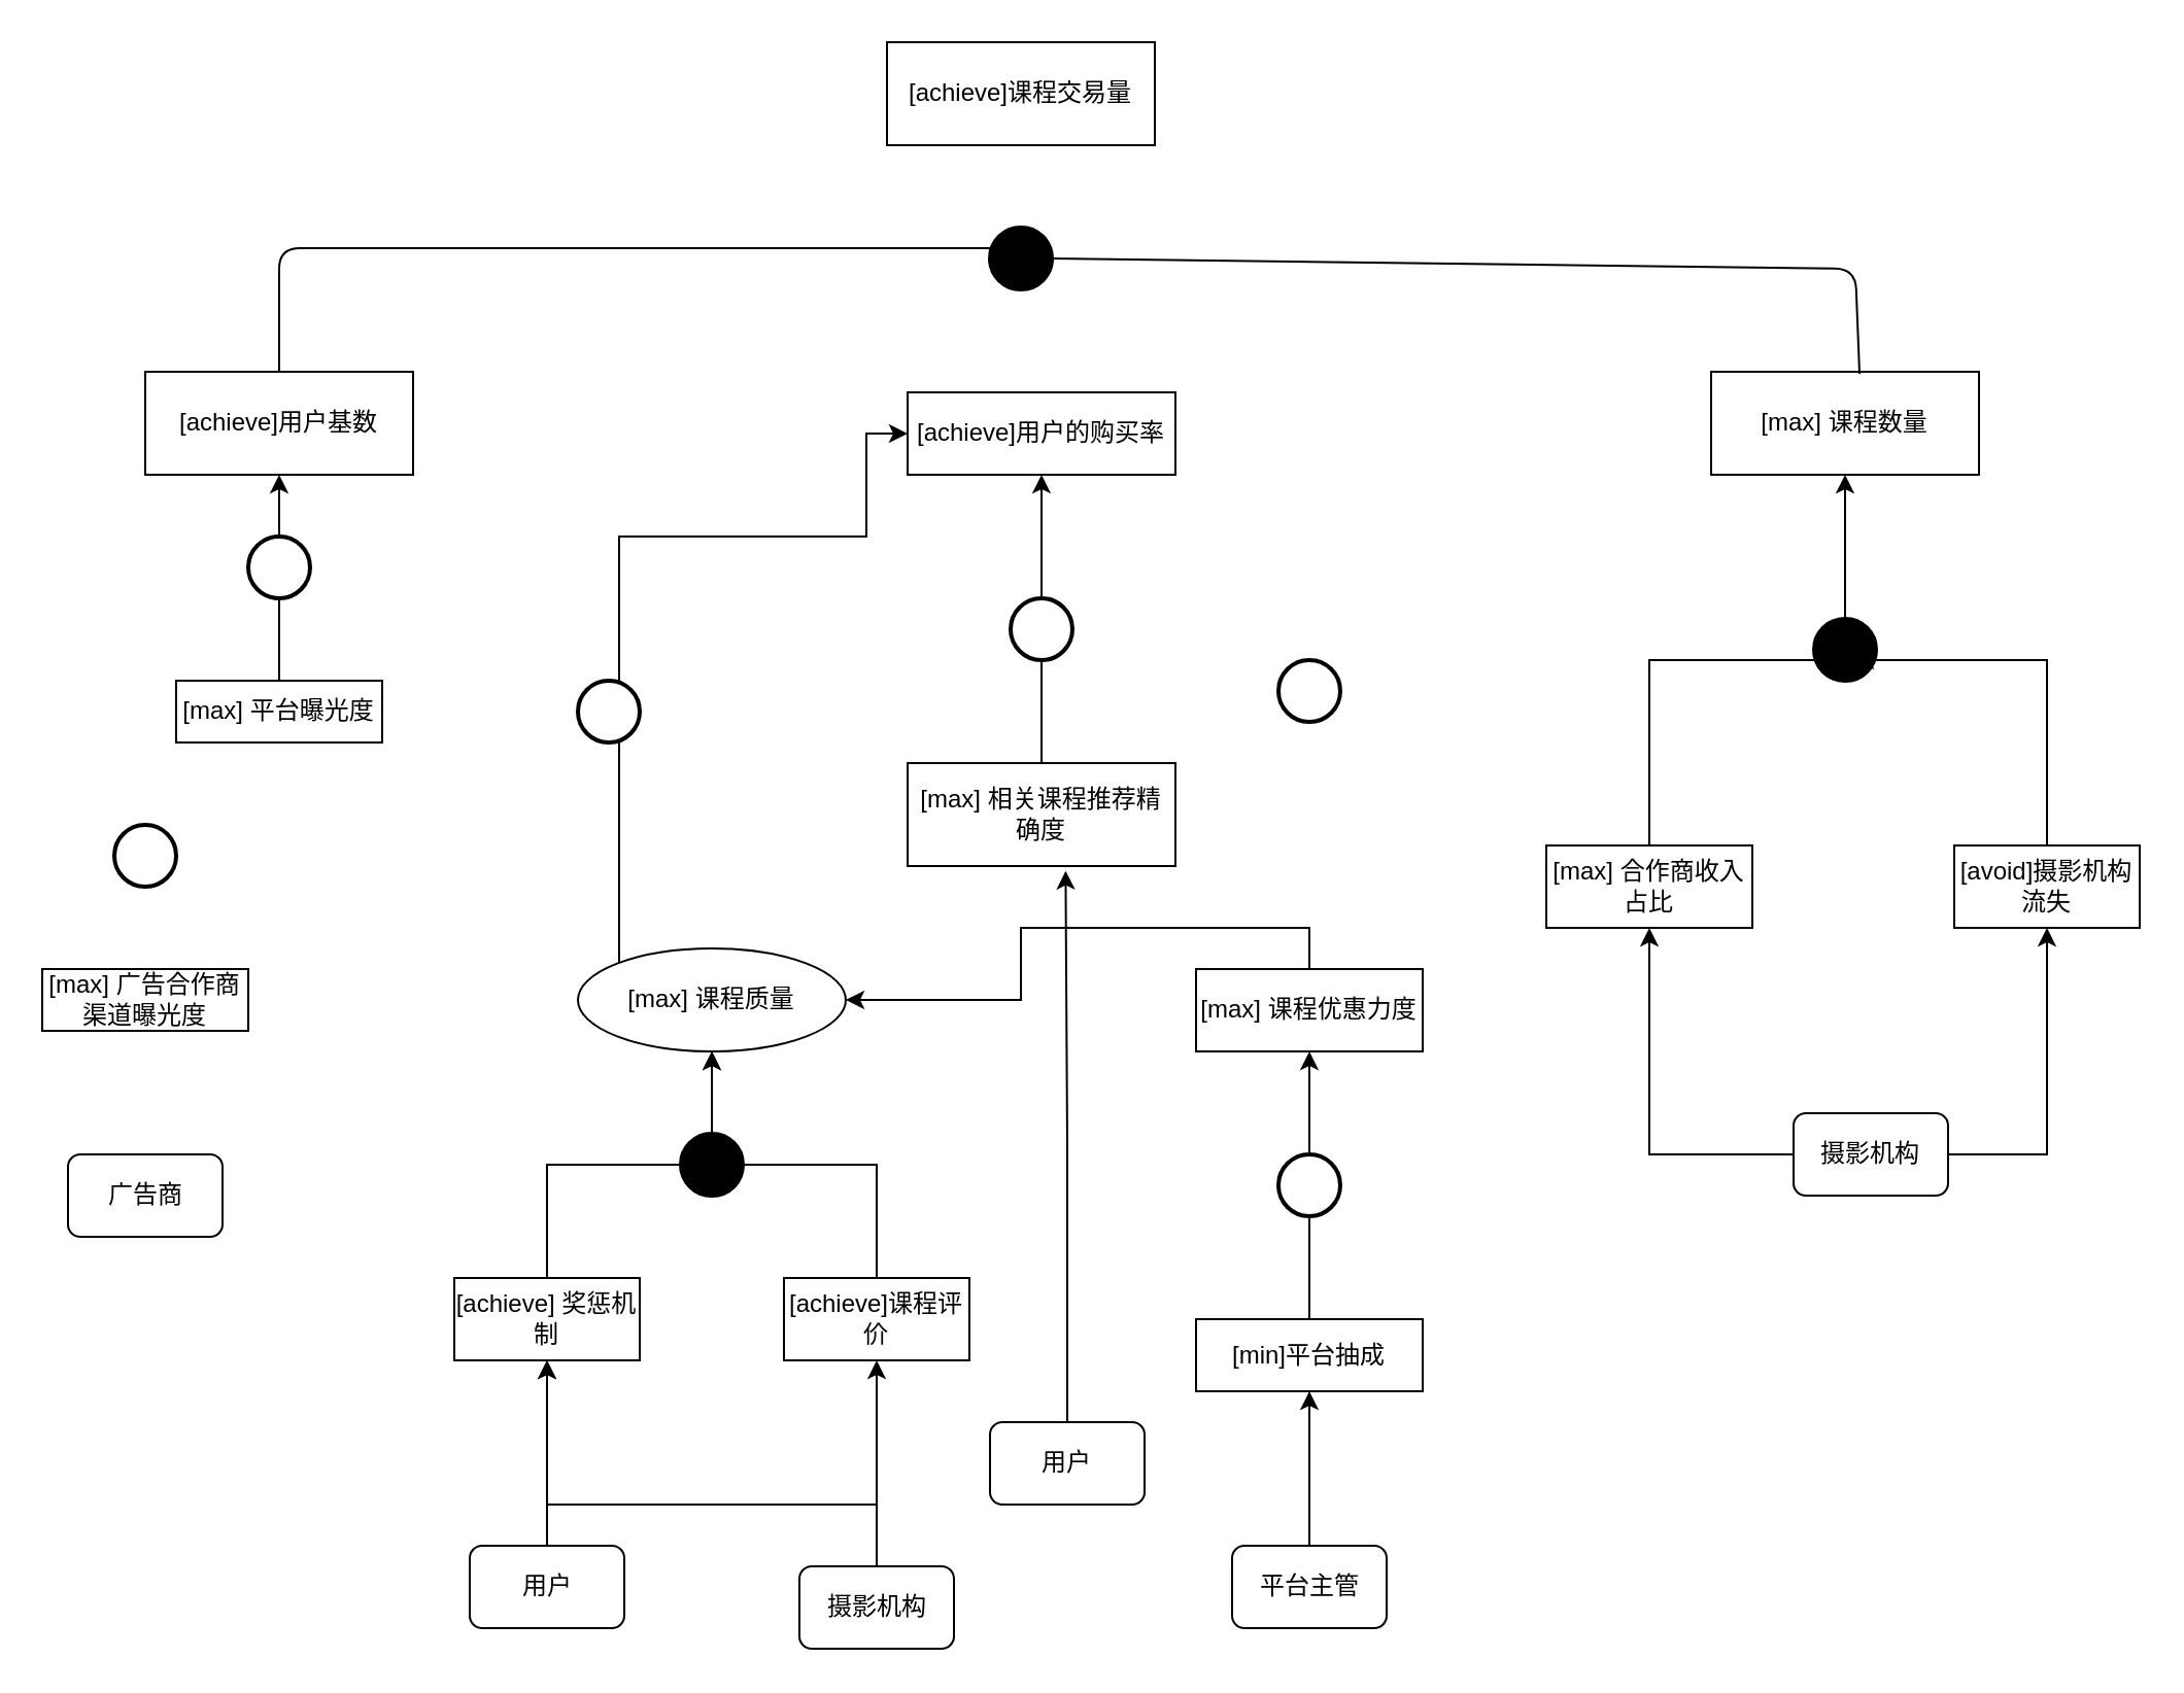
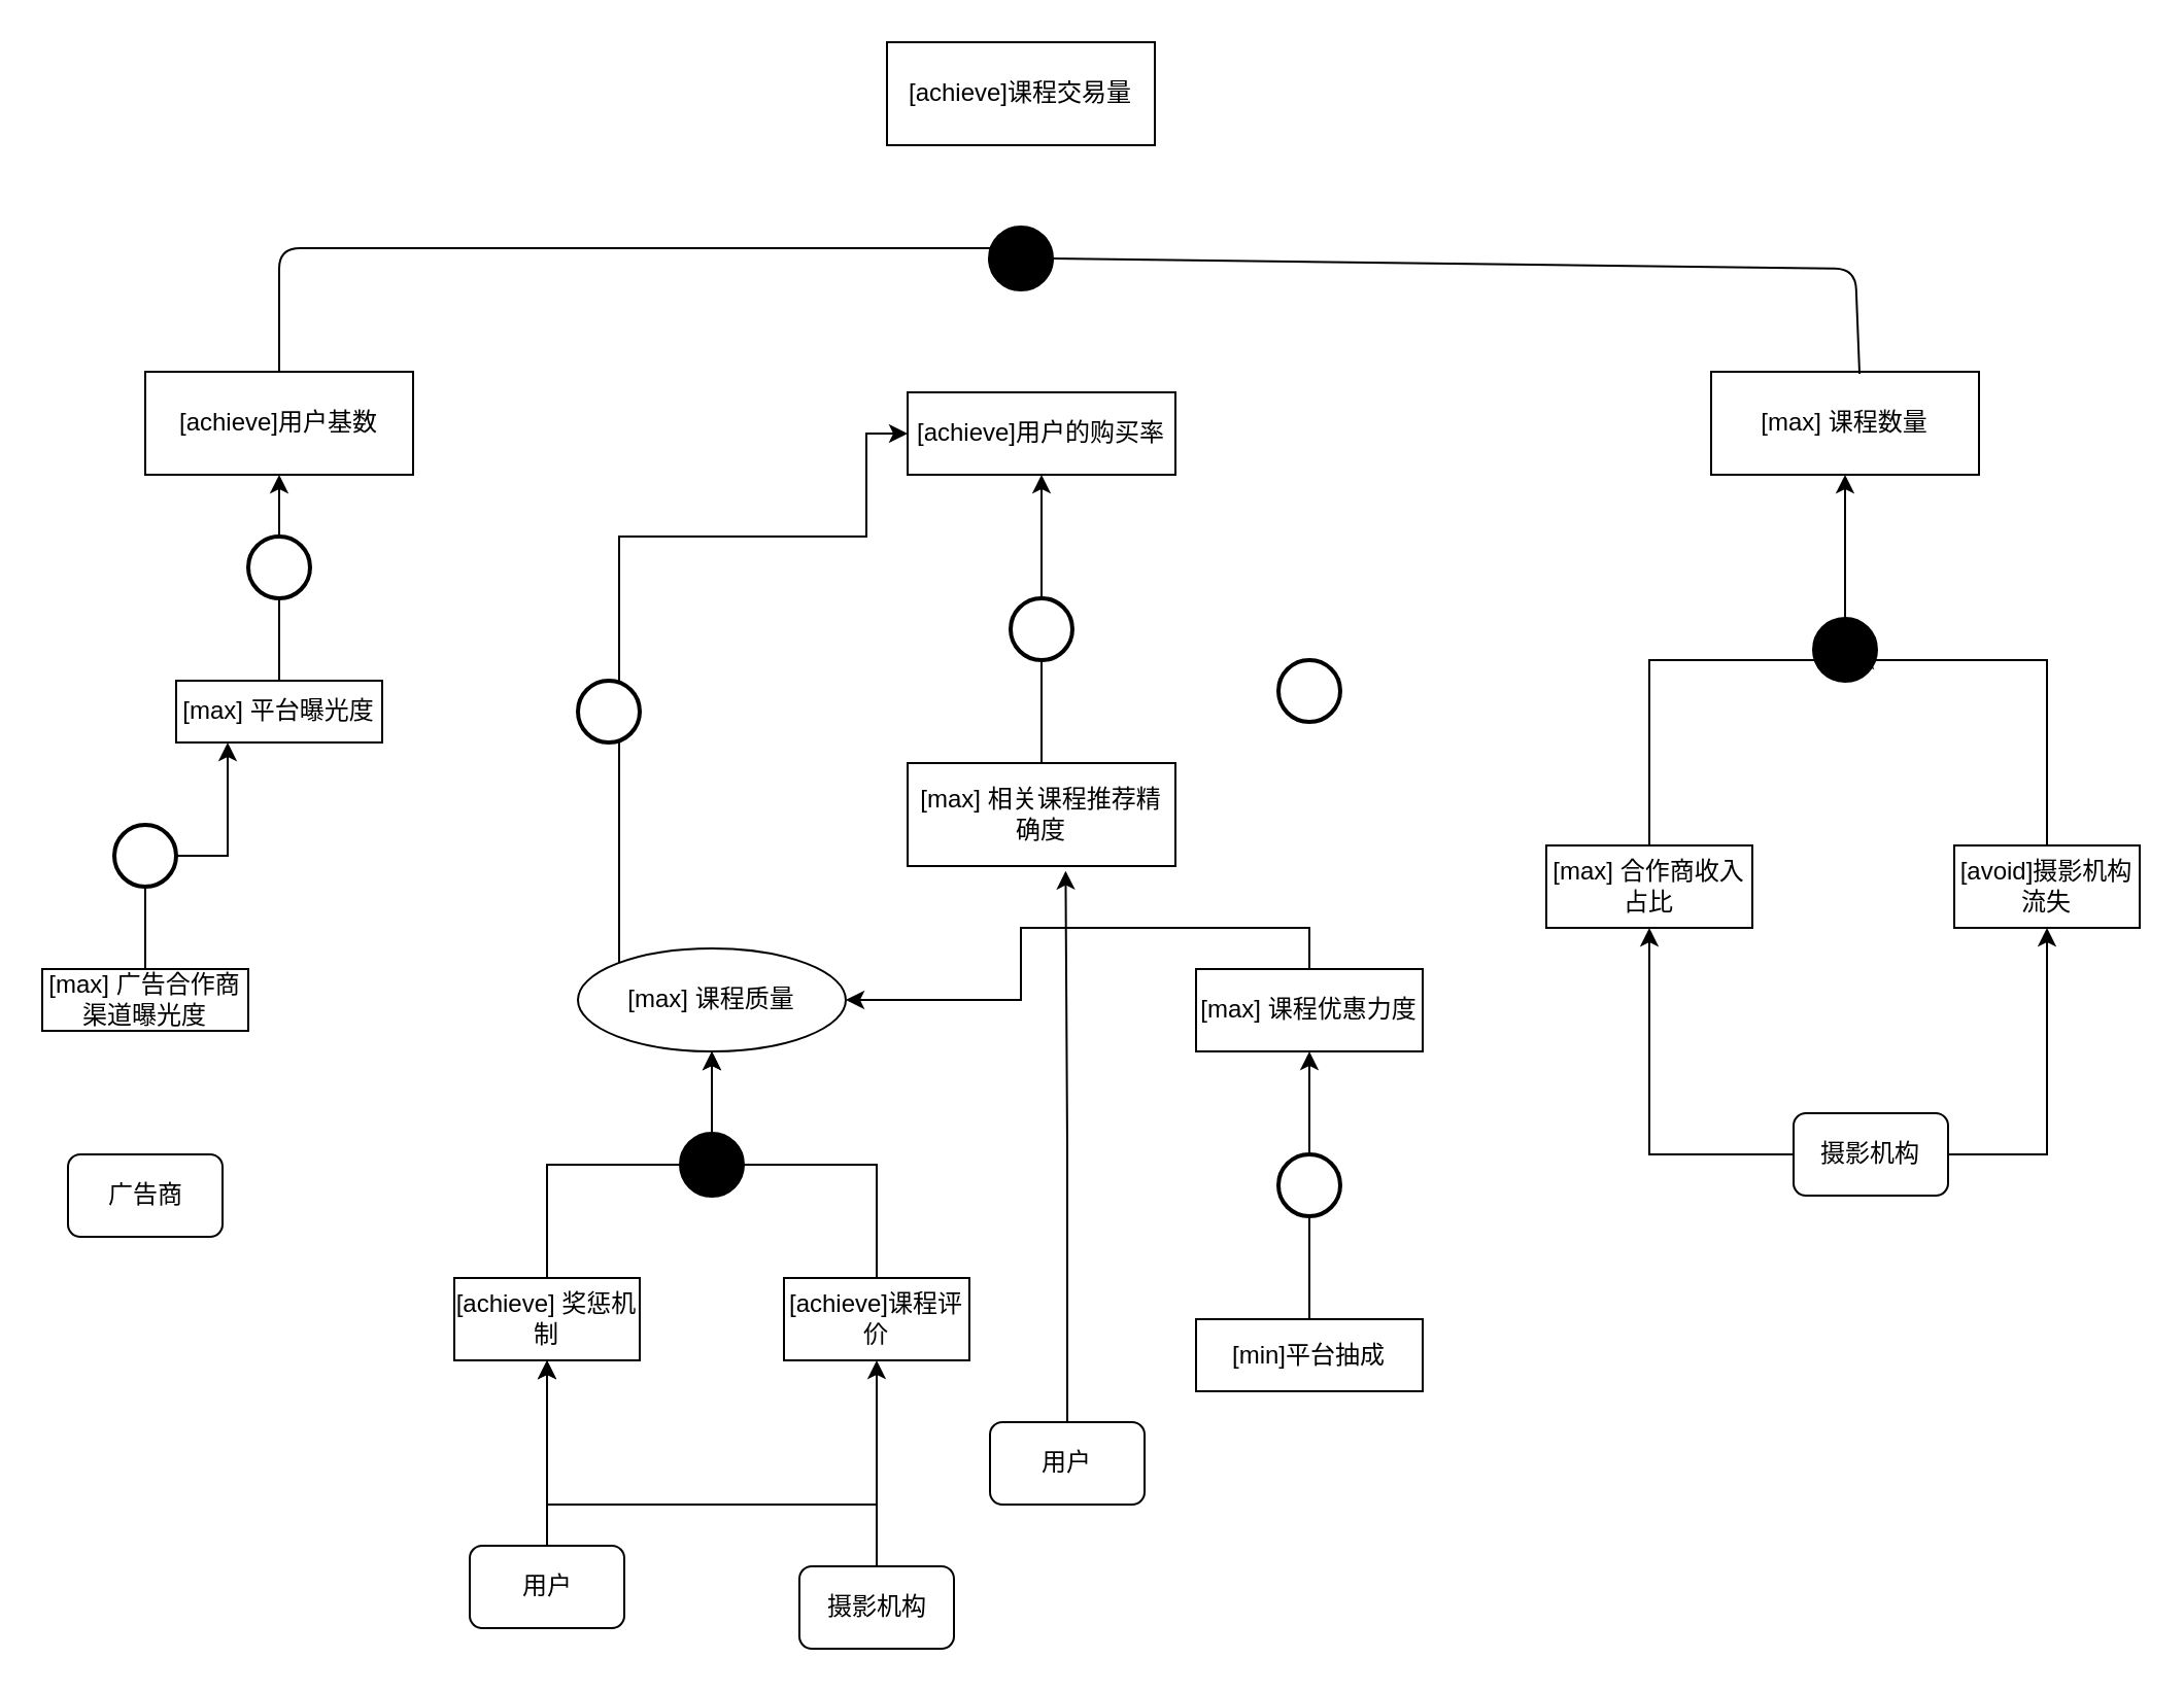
  <mxCell id="0" />
  <mxCell id="1" parent="0" />
  <mxCell id="2" value="[achieve]课程交易量" style="rounded=0;whiteSpace=wrap;html=1;" vertex="1" parent="1"><mxGeometry x="430" y="20" width="130" height="50" as="geometry" /></mxCell>
  <mxCell id="3" value="[achieve]用户的购买率" style="rounded=0;whiteSpace=wrap;html=1;" vertex="1" parent="1"><mxGeometry x="440" y="190" width="130" height="40" as="geometry" /></mxCell>
  <mxCell id="4" value="[max] 课程数量" style="rounded=0;whiteSpace=wrap;html=1;" vertex="1" parent="1"><mxGeometry x="830" y="180" width="130" height="50" as="geometry" /></mxCell>
  <mxCell id="5" value="[achieve]用户基数" style="rounded=0;whiteSpace=wrap;html=1;" vertex="1" parent="1"><mxGeometry x="70" y="180" width="130" height="50" as="geometry" /></mxCell>
  <mxCell id="6" style="edgeStyle=orthogonalEdgeStyle;rounded=0;orthogonalLoop=1;jettySize=auto;html=1;exitX=0.5;exitY=0;exitDx=0;exitDy=0;" edge="1" parent="1" source="7" target="11"><mxGeometry relative="1" as="geometry" /></mxCell>
  <mxCell id="7" value="[max] 课程优惠力度" style="rounded=0;whiteSpace=wrap;html=1;" vertex="1" parent="1"><mxGeometry x="580" y="470" width="110" height="40" as="geometry" /></mxCell>
  <mxCell id="8" style="edgeStyle=orthogonalEdgeStyle;rounded=0;orthogonalLoop=1;jettySize=auto;html=1;entryX=0.5;entryY=1;entryDx=0;entryDy=0;" edge="1" parent="1" source="9" target="3"><mxGeometry relative="1" as="geometry" /></mxCell>
  <mxCell id="9" value="[max] 相关课程推荐精确度" style="rounded=0;whiteSpace=wrap;html=1;" vertex="1" parent="1"><mxGeometry x="440" y="370" width="130" height="50" as="geometry" /></mxCell>
  <mxCell id="10" style="edgeStyle=orthogonalEdgeStyle;rounded=0;orthogonalLoop=1;jettySize=auto;html=1;" edge="1" parent="1" source="11" target="3"><mxGeometry relative="1" as="geometry"><Array as="points"><mxPoint x="300" y="260" /><mxPoint x="420" y="260" /><mxPoint x="420" y="210" /></Array></mxGeometry></mxCell>
  <mxCell id="11" value="[max] 课程质量" style="ellipse;whiteSpace=wrap;html=1;" vertex="1" parent="1"><mxGeometry x="280" y="460" width="130" height="50" as="geometry" /></mxCell>
  <mxCell id="12" style="edgeStyle=orthogonalEdgeStyle;rounded=0;orthogonalLoop=1;jettySize=auto;html=1;exitX=0.5;exitY=0;exitDx=0;exitDy=0;entryX=0.5;entryY=1;entryDx=0;entryDy=0;startArrow=none;" edge="1" parent="1" source="36" target="4"><mxGeometry relative="1" as="geometry" /></mxCell>
  <mxCell id="13" value="[max] 合作商收入占比" style="rounded=0;whiteSpace=wrap;html=1;" vertex="1" parent="1"><mxGeometry x="750" y="410" width="100" height="40" as="geometry" /></mxCell>
  <mxCell id="14" style="edgeStyle=orthogonalEdgeStyle;rounded=0;orthogonalLoop=1;jettySize=auto;html=1;" edge="1" parent="1" source="15"><mxGeometry relative="1" as="geometry"><mxPoint x="900" y="320" as="targetPoint" /><Array as="points"><mxPoint x="993" y="320" /></Array></mxGeometry></mxCell>
  <mxCell id="15" value="[avoid]摄影机构流失" style="rounded=0;whiteSpace=wrap;html=1;" vertex="1" parent="1"><mxGeometry x="948" y="410" width="90" height="40" as="geometry" /></mxCell>
  <mxCell id="16" style="edgeStyle=orthogonalEdgeStyle;rounded=0;orthogonalLoop=1;jettySize=auto;html=1;entryX=0.5;entryY=1;entryDx=0;entryDy=0;" edge="1" parent="1" source="17" target="11"><mxGeometry relative="1" as="geometry" /></mxCell>
  <mxCell id="17" value="[achieve]课程评价" style="rounded=0;whiteSpace=wrap;html=1;" vertex="1" parent="1"><mxGeometry x="380" y="620" width="90" height="40" as="geometry" /></mxCell>
  <mxCell id="18" value="" style="edgeStyle=orthogonalEdgeStyle;rounded=0;orthogonalLoop=1;jettySize=auto;html=1;" edge="1" parent="1" source="19" target="11"><mxGeometry relative="1" as="geometry" /></mxCell>
  <mxCell id="19" value="[achieve] 奖惩机制" style="rounded=0;whiteSpace=wrap;html=1;" vertex="1" parent="1"><mxGeometry x="220" y="620" width="90" height="40" as="geometry" /></mxCell>
  <mxCell id="20" style="edgeStyle=orthogonalEdgeStyle;rounded=0;orthogonalLoop=1;jettySize=auto;html=1;entryX=0.5;entryY=1;entryDx=0;entryDy=0;" edge="1" parent="1" source="21" target="7"><mxGeometry relative="1" as="geometry" /></mxCell>
  <mxCell id="21" value="[min]平台抽成" style="rounded=0;whiteSpace=wrap;html=1;" vertex="1" parent="1"><mxGeometry x="580" y="640" width="110" height="35" as="geometry" /></mxCell>
  <mxCell id="22" style="edgeStyle=orthogonalEdgeStyle;rounded=0;orthogonalLoop=1;jettySize=auto;html=1;entryX=0.5;entryY=1;entryDx=0;entryDy=0;" edge="1" parent="1" source="23" target="5"><mxGeometry relative="1" as="geometry"><mxPoint x="135" y="240" as="targetPoint" /></mxGeometry></mxCell>
  <mxCell id="23" value="[max] 平台曝光度" style="rounded=0;whiteSpace=wrap;html=1;" vertex="1" parent="1"><mxGeometry x="85" y="330" width="100" height="30" as="geometry" /></mxCell>
+ <mxCell id="24" style="edgeStyle=orthogonalEdgeStyle;rounded=0;orthogonalLoop=1;jettySize=auto;html=1;entryX=0.25;entryY=1;entryDx=0;entryDy=0;" edge="1" parent="1" source="25" target="23"><mxGeometry relative="1" as="geometry" /></mxCell>
  <mxCell id="25" value="[max] 广告合作商渠道曝光度" style="rounded=0;whiteSpace=wrap;html=1;" vertex="1" parent="1"><mxGeometry x="20" y="470" width="100" height="30" as="geometry" /></mxCell>
  <mxCell id="26" value="" style="strokeWidth=2;html=1;shape=mxgraph.flowchart.start_2;whiteSpace=wrap;fillColor=#000000;" vertex="1" parent="1"><mxGeometry x="480" y="110" width="30" height="30" as="geometry" /></mxCell>
  <mxCell id="27" value="" style="strokeWidth=2;html=1;shape=mxgraph.flowchart.start_2;whiteSpace=wrap;" vertex="1" parent="1"><mxGeometry x="490" y="290" width="30" height="30" as="geometry" /></mxCell>
  <mxCell id="28" value="" style="strokeWidth=2;html=1;shape=mxgraph.flowchart.start_2;whiteSpace=wrap;" vertex="1" parent="1"><mxGeometry x="280" y="330" width="30" height="30" as="geometry" /></mxCell>
  <mxCell id="29" value="" style="strokeWidth=2;html=1;shape=mxgraph.flowchart.start_2;whiteSpace=wrap;" vertex="1" parent="1"><mxGeometry x="620" y="320" width="30" height="30" as="geometry" /></mxCell>
  <mxCell id="30" value="" style="strokeWidth=2;html=1;shape=mxgraph.flowchart.start_2;whiteSpace=wrap;" vertex="1" parent="1"><mxGeometry x="120" y="260" width="30" height="30" as="geometry" /></mxCell>
  <mxCell id="31" value="" style="strokeWidth=2;html=1;shape=mxgraph.flowchart.start_2;whiteSpace=wrap;" vertex="1" parent="1"><mxGeometry x="55" y="400" width="30" height="30" as="geometry" /></mxCell>
  <mxCell id="32" value="" style="strokeWidth=2;html=1;shape=mxgraph.flowchart.start_2;whiteSpace=wrap;" vertex="1" parent="1"><mxGeometry x="620" y="560" width="30" height="30" as="geometry" /></mxCell>
  <mxCell id="33" value="" style="strokeWidth=2;html=1;shape=mxgraph.flowchart.start_2;whiteSpace=wrap;fillColor=#000000;" vertex="1" parent="1"><mxGeometry x="330" y="550" width="30" height="30" as="geometry" /></mxCell>
  <mxCell id="34" value="" style="endArrow=none;html=1;entryX=1;entryY=0.5;entryDx=0;entryDy=0;entryPerimeter=0;exitX=0.554;exitY=0.02;exitDx=0;exitDy=0;exitPerimeter=0;" edge="1" parent="1" source="4" target="26"><mxGeometry width="50" height="50" relative="1" as="geometry"><mxPoint x="900" y="125" as="sourcePoint" /><mxPoint x="540" y="120" as="targetPoint" /><Array as="points"><mxPoint x="900" y="130" /></Array></mxGeometry></mxCell>
  <mxCell id="35" value="" style="endArrow=none;html=1;exitX=0.5;exitY=0;exitDx=0;exitDy=0;" edge="1" parent="1" source="5"><mxGeometry width="50" height="50" relative="1" as="geometry"><mxPoint x="130" y="120" as="sourcePoint" /><mxPoint x="480" y="120" as="targetPoint" /><Array as="points"><mxPoint x="135" y="120" /></Array></mxGeometry></mxCell>
  <mxCell id="36" value="" style="strokeWidth=2;html=1;shape=mxgraph.flowchart.start_2;whiteSpace=wrap;fillColor=#000000;" vertex="1" parent="1"><mxGeometry x="880" y="300" width="30" height="30" as="geometry" /></mxCell>
  <mxCell id="37" value="" style="edgeStyle=orthogonalEdgeStyle;rounded=0;orthogonalLoop=1;jettySize=auto;html=1;exitX=0.5;exitY=0;exitDx=0;exitDy=0;entryX=0.5;entryY=1;entryDx=0;entryDy=0;endArrow=none;" edge="1" parent="1" source="13" target="36"><mxGeometry relative="1" as="geometry"><mxPoint x="800" y="410" as="sourcePoint" /><mxPoint x="895" y="230" as="targetPoint" /><Array as="points"><mxPoint x="800" y="320" /><mxPoint x="895" y="320" /></Array></mxGeometry></mxCell>
  <mxCell id="38" style="edgeStyle=orthogonalEdgeStyle;rounded=0;orthogonalLoop=1;jettySize=auto;html=1;exitX=0.5;exitY=0;exitDx=0;exitDy=0;entryX=0.5;entryY=1;entryDx=0;entryDy=0;" edge="1" parent="1" source="39" target="19"><mxGeometry relative="1" as="geometry" /></mxCell>
  <mxCell id="39" value="用户" style="rounded=1;whiteSpace=wrap;html=1;" vertex="1" parent="1"><mxGeometry x="227.5" y="750" width="75" height="40" as="geometry" /></mxCell>
  <mxCell id="40" style="edgeStyle=orthogonalEdgeStyle;rounded=0;orthogonalLoop=1;jettySize=auto;html=1;entryX=0.59;entryY=1.047;entryDx=0;entryDy=0;entryPerimeter=0;" edge="1" parent="1" source="41" target="9"><mxGeometry relative="1" as="geometry" /></mxCell>
  <mxCell id="41" value="用户" style="rounded=1;whiteSpace=wrap;html=1;" vertex="1" parent="1"><mxGeometry x="480" y="690" width="75" height="40" as="geometry" /></mxCell>
  <mxCell id="42" style="edgeStyle=orthogonalEdgeStyle;rounded=0;orthogonalLoop=1;jettySize=auto;html=1;entryX=0.5;entryY=1;entryDx=0;entryDy=0;" edge="1" parent="1" source="44" target="13"><mxGeometry relative="1" as="geometry" /></mxCell>
  <mxCell id="43" style="edgeStyle=orthogonalEdgeStyle;rounded=0;orthogonalLoop=1;jettySize=auto;html=1;entryX=0.5;entryY=1;entryDx=0;entryDy=0;" edge="1" parent="1" source="44" target="15"><mxGeometry relative="1" as="geometry" /></mxCell>
  <mxCell id="44" value="摄影机构" style="rounded=1;whiteSpace=wrap;html=1;" vertex="1" parent="1"><mxGeometry x="870" y="540" width="75" height="40" as="geometry" /></mxCell>
  <mxCell id="45" style="edgeStyle=orthogonalEdgeStyle;rounded=0;orthogonalLoop=1;jettySize=auto;html=1;exitX=0.5;exitY=0;exitDx=0;exitDy=0;" edge="1" parent="1" source="47" target="17"><mxGeometry relative="1" as="geometry" /></mxCell>
  <mxCell id="46" style="edgeStyle=orthogonalEdgeStyle;rounded=0;orthogonalLoop=1;jettySize=auto;html=1;entryX=0.5;entryY=1;entryDx=0;entryDy=0;" edge="1" parent="1" source="47" target="19"><mxGeometry relative="1" as="geometry"><Array as="points"><mxPoint x="425" y="730" /><mxPoint x="265" y="730" /></Array></mxGeometry></mxCell>
  <mxCell id="47" value="摄影机构" style="rounded=1;whiteSpace=wrap;html=1;" vertex="1" parent="1"><mxGeometry x="387.5" y="760" width="75" height="40" as="geometry" /></mxCell>
  <mxCell id="48" value="广告商" style="rounded=1;whiteSpace=wrap;html=1;" vertex="1" parent="1"><mxGeometry x="32.5" y="560" width="75" height="40" as="geometry" /></mxCell>
- <mxCell id="49" style="edgeStyle=orthogonalEdgeStyle;rounded=0;orthogonalLoop=1;jettySize=auto;html=1;entryX=0.5;entryY=1;entryDx=0;entryDy=0;" edge="1" parent="1" source="50" target="21"><mxGeometry relative="1" as="geometry" /></mxCell>
- <mxCell id="50" value="平台主管" style="rounded=1;whiteSpace=wrap;html=1;" vertex="1" parent="1"><mxGeometry x="597.5" y="750" width="75" height="40" as="geometry" /></mxCell>
